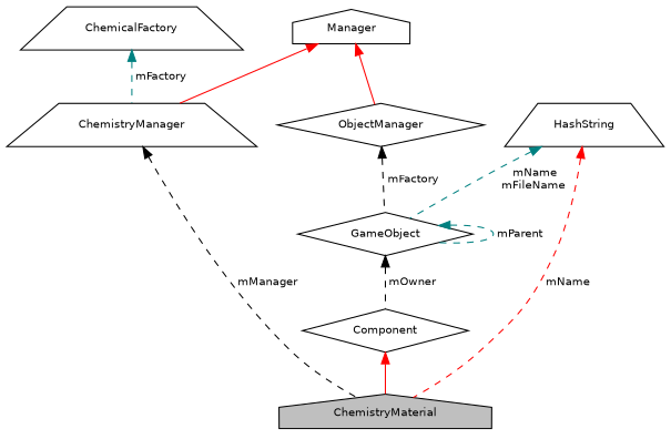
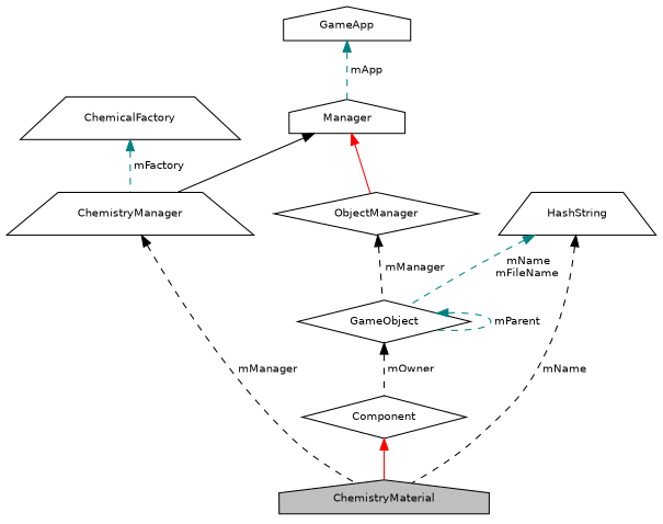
  digraph {
    node [color=black fillcolor=white fontname=Helvetica fontsize=10 shape=house style=filled]
    edge [color=red dir=back fontname=Helvetica fontsize=10 labelfontname=Helvetica labelfontsize=10 style=dashed]
    n1 [fillcolor=grey75 fontcolor=black height=0.2 label=ChemistryMaterial width=0.4]
    n2 [height=0.2 label=Component shape=diamond width=0.4]
    n3 [height=0.2 label=GameObject shape=diamond width=0.4]
    n4 [height=0.2 label=ObjectManager shape=diamond width=0.4]
    n5 [height=0.2 label=Manager width=0.4]
    n6 [height=0.2 label=ChemistryManager shape=trapezium width=0.4]
+   n7 [height=0.2 label=GameApp width=0.4]
    n8 [height=0.2 label=HashString shape=trapezium width=0.4]
    n9 [height=0.2 label=ChemicalFactory shape=trapezium width=0.4]
    n2 -> n1 [style=solid]
    n3 -> n2 [color=black label=" mOwner"]
    n3 -> n3 [color=teal label=" mParent"]
-   n4 -> n3 [color=black label=" mFactory"]
+   n4 -> n3 [color=black label=" mManager"]
    n5 -> n4 [style=solid]
-   n5 -> n6 [style=solid]
+   n5 -> n6 [color=black style=solid]
    n6 -> n1 [color=black label=" mManager"]
-   n8 -> n1 [label=" mName"]
+   n7 -> n5 [color=teal label=" mApp"]
+   n8 -> n1 [color=black label=" mName"]
    n8 -> n3 [color=teal label=" mName\nmFileName"]
    n9 -> n6 [color=teal label=" mFactory"]
  }
